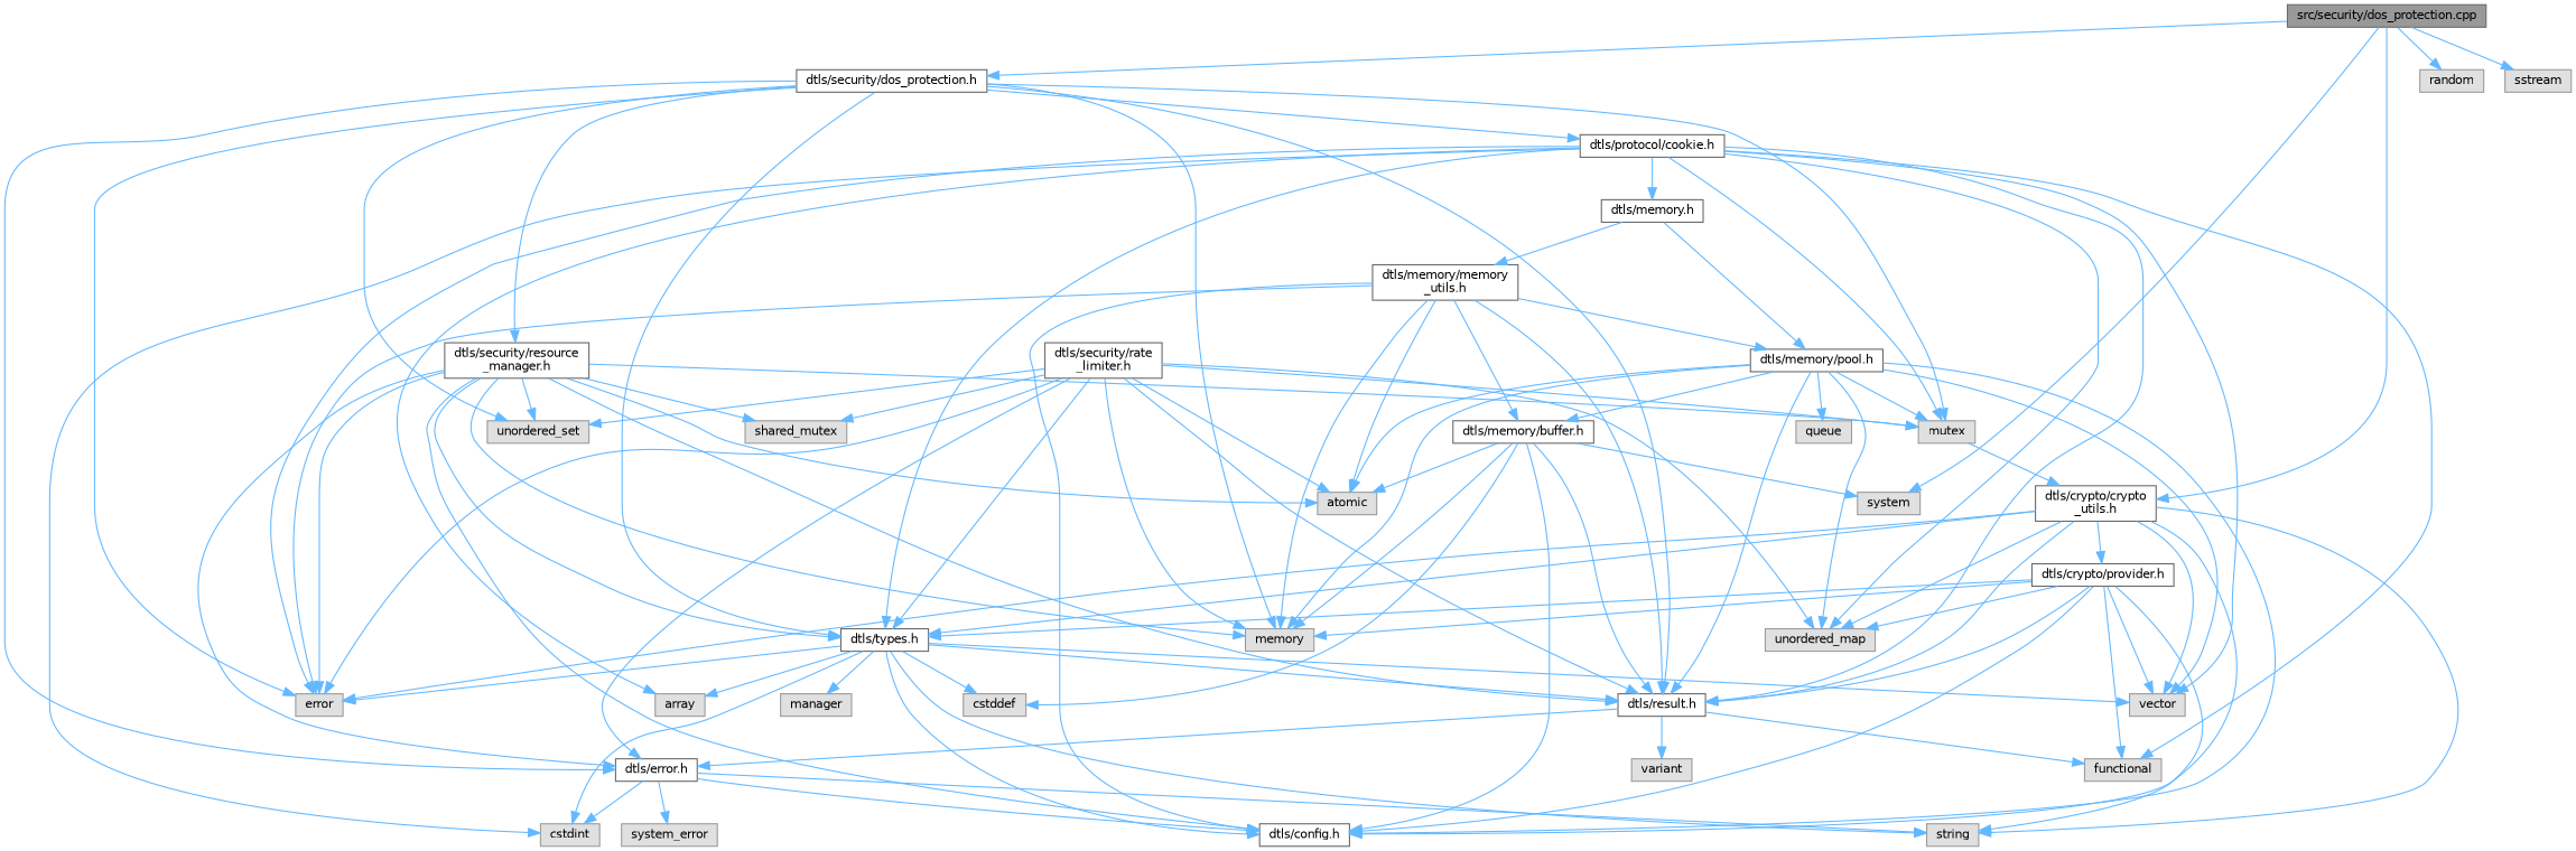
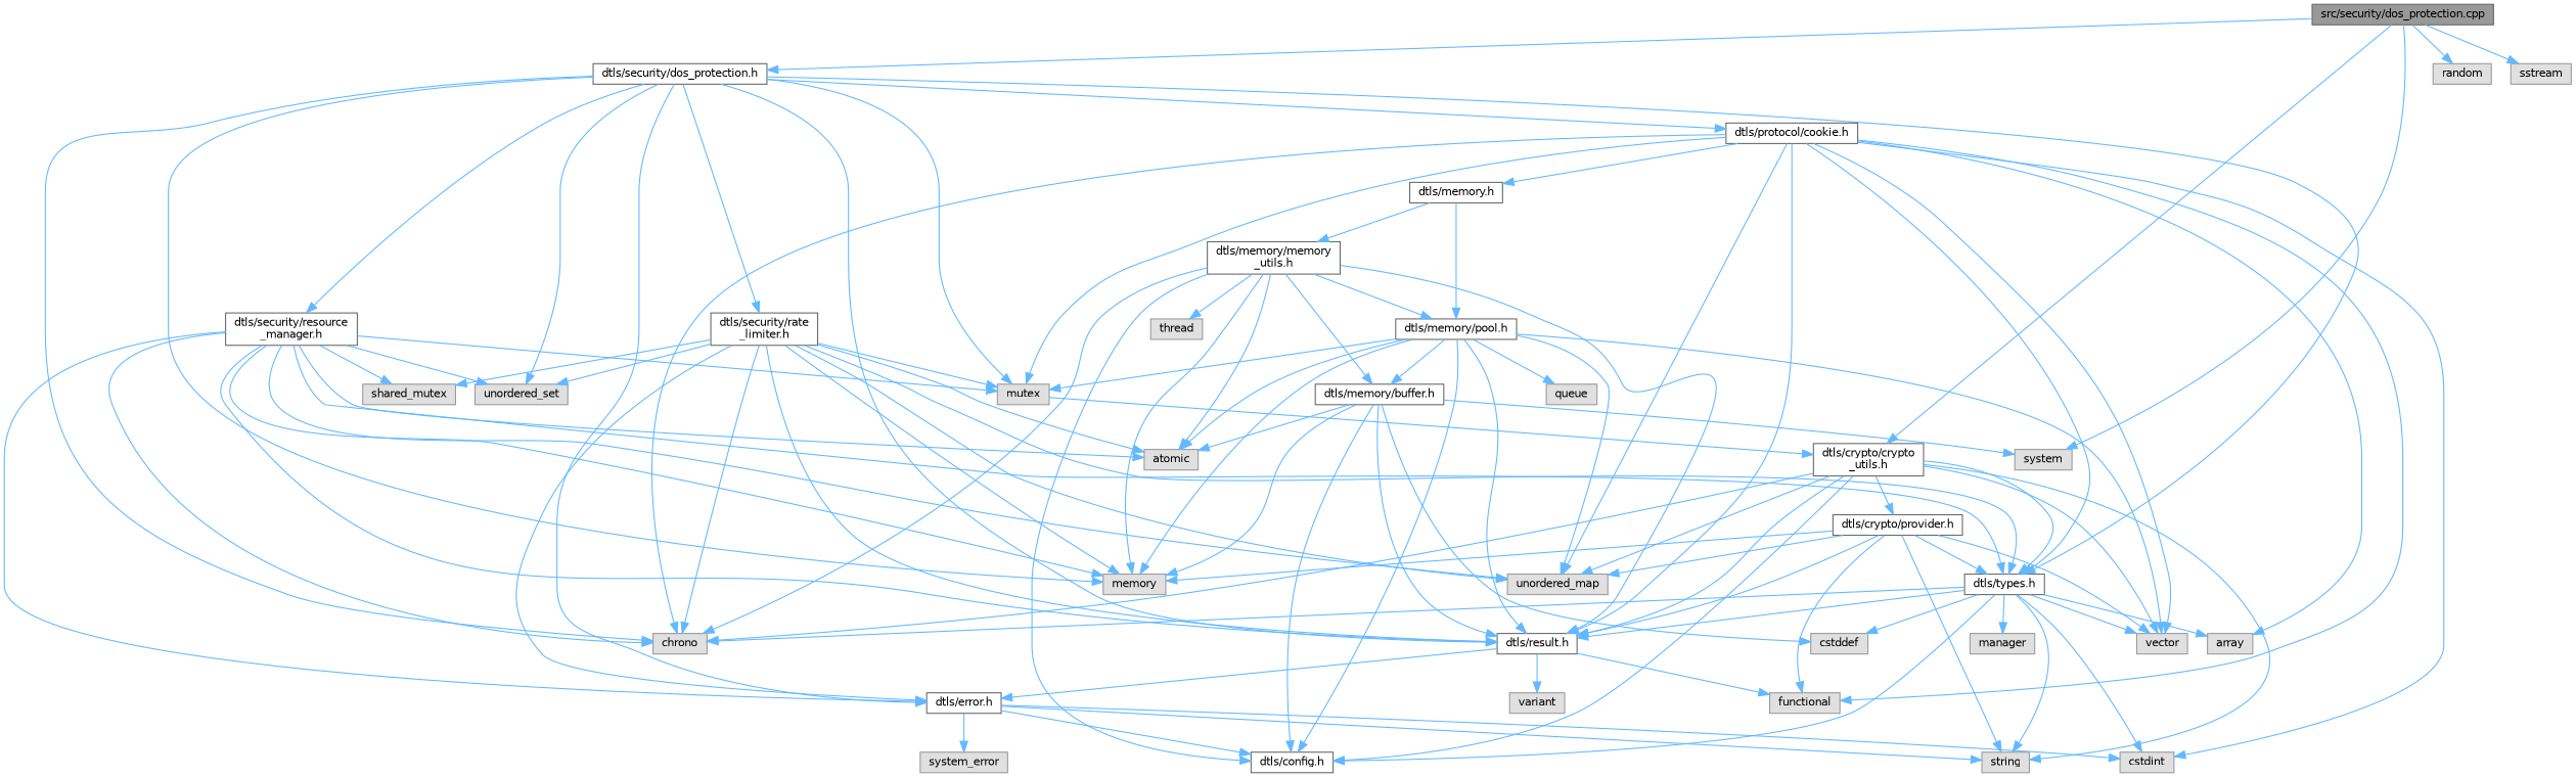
  digraph {
    node [color=grey60 fillcolor="#E0E0E0" fontname=Helvetica fontsize=10 shape=box style=filled]
    edge [color=steelblue1 fontname=Helvetica fontsize=10 labelfontname=Helvetica labelfontsize=10 style=solid]
    n1 [color=gray40 fillcolor=grey60 fontcolor=black height=0.2 label="src/security/dos_protection.cpp" width=0.4]
    n2 [color=grey40 fillcolor=white height=0.2 label="dtls/security/dos_protection.h" width=0.4]
    n3 [height=0.2 label=system width=0.4]
    n4 [color=grey40 fillcolor=white height=0.2 label="dtls/crypto/crypto\l_utils.h" width=0.4]
    n5 [height=0.2 label=random width=0.4]
    n6 [height=0.2 label=sstream width=0.4]
    n7 [color=grey40 fillcolor=white height=0.2 label="dtls/security/rate\l_limiter.h" width=0.4]
    n8 [color=grey40 fillcolor=white height=0.2 label="dtls/result.h" width=0.4]
    n9 [color=grey40 fillcolor=white height=0.2 label="dtls/error.h" width=0.4]
    n10 [color=grey40 fillcolor=white height=0.2 label="dtls/types.h" width=0.4]
-   n11 [height=0.2 label=error width=0.4]
+   n11 [height=0.2 label=chrono width=0.4]
    n12 [height=0.2 label=unordered_set width=0.4]
    n13 [height=0.2 label=memory width=0.4]
    n14 [height=0.2 label=mutex width=0.4]
    n15 [color=grey40 fillcolor=white height=0.2 label="dtls/security/resource\l_manager.h" width=0.4]
    n16 [color=grey40 fillcolor=white height=0.2 label="dtls/protocol/cookie.h" width=0.4]
    n17 [height=0.2 label=unordered_map width=0.4]
    n18 [color=grey40 fillcolor=white height=0.2 label="dtls/config.h" width=0.4]
    n19 [height=0.2 label=string width=0.4]
    n20 [height=0.2 label=vector width=0.4]
    n21 [color=grey40 fillcolor=white height=0.2 label="dtls/crypto/provider.h" width=0.4]
    n22 [height=0.2 label=atomic width=0.4]
    n23 [height=0.2 label=shared_mutex width=0.4]
    n24 [height=0.2 label=variant width=0.4]
    n25 [height=0.2 label=functional width=0.4]
    n26 [height=0.2 label=system_error width=0.4]
    n27 [height=0.2 label=cstdint width=0.4]
    n28 [height=0.2 label=cstddef width=0.4]
    n29 [height=0.2 label=array width=0.4]
    n30 [height=0.2 label=manager width=0.4]
    n31 [color=grey40 fillcolor=white height=0.2 label="dtls/memory.h" width=0.4]
    n32 [color=grey40 fillcolor=white height=0.2 label="dtls/memory/pool.h" width=0.4]
    n33 [color=grey40 fillcolor=white height=0.2 label="dtls/memory/memory\l_utils.h" width=0.4]
    n34 [color=grey40 fillcolor=white height=0.2 label="dtls/memory/buffer.h" width=0.4]
    n35 [height=0.2 label=queue width=0.4]
+   n36 [height=0.2 label=thread width=0.4]
    n1 -> n2
    n1 -> n3
    n1 -> n4
    n1 -> n5
    n1 -> n6
+   n2 -> n7
    n2 -> n8
    n2 -> n9
    n2 -> n10
    n2 -> n11
    n2 -> n12
    n2 -> n13
    n2 -> n14
    n2 -> n15
    n2 -> n16
    n4 -> n8
    n4 -> n10
    n4 -> n11
    n4 -> n17
    n4 -> n18
    n4 -> n19
    n4 -> n20
    n4 -> n21
    n7 -> n8
    n7 -> n9
    n7 -> n10
    n7 -> n11
    n7 -> n12
    n7 -> n13
    n7 -> n14
    n7 -> n17
    n7 -> n22
    n7 -> n23
    n8 -> n9
    n8 -> n24
    n8 -> n25
    n9 -> n18
    n9 -> n19
    n9 -> n26
    n9 -> n27
    n10 -> n8
    n10 -> n11
    n10 -> n18
    n10 -> n19
    n10 -> n20
    n10 -> n27
    n10 -> n28
    n10 -> n29
    n10 -> n30
    n14 -> n4
    n15 -> n8
    n15 -> n9
    n15 -> n10
    n15 -> n11
    n15 -> n12
    n15 -> n13
    n15 -> n14
-   n15 -> n18
+   n15 -> n17
    n15 -> n22
    n15 -> n23
    n16 -> n8
    n16 -> n10
    n16 -> n11
    n16 -> n14
    n16 -> n17
    n16 -> n20
    n16 -> n25
    n16 -> n27
    n16 -> n29
    n16 -> n31
    n21 -> n8
    n21 -> n10
    n21 -> n13
    n21 -> n17
-   n21 -> n18
    n21 -> n19
    n21 -> n20
    n21 -> n25
    n31 -> n32
    n31 -> n33
    n32 -> n8
    n32 -> n13
    n32 -> n14
    n32 -> n17
    n32 -> n18
    n32 -> n20
    n32 -> n22
    n32 -> n34
    n32 -> n35
    n33 -> n8
    n33 -> n11
    n33 -> n13
    n33 -> n18
    n33 -> n22
    n33 -> n32
    n33 -> n34
+   n33 -> n36
    n34 -> n3
    n34 -> n8
    n34 -> n13
    n34 -> n18
    n34 -> n22
    n34 -> n28
  }
